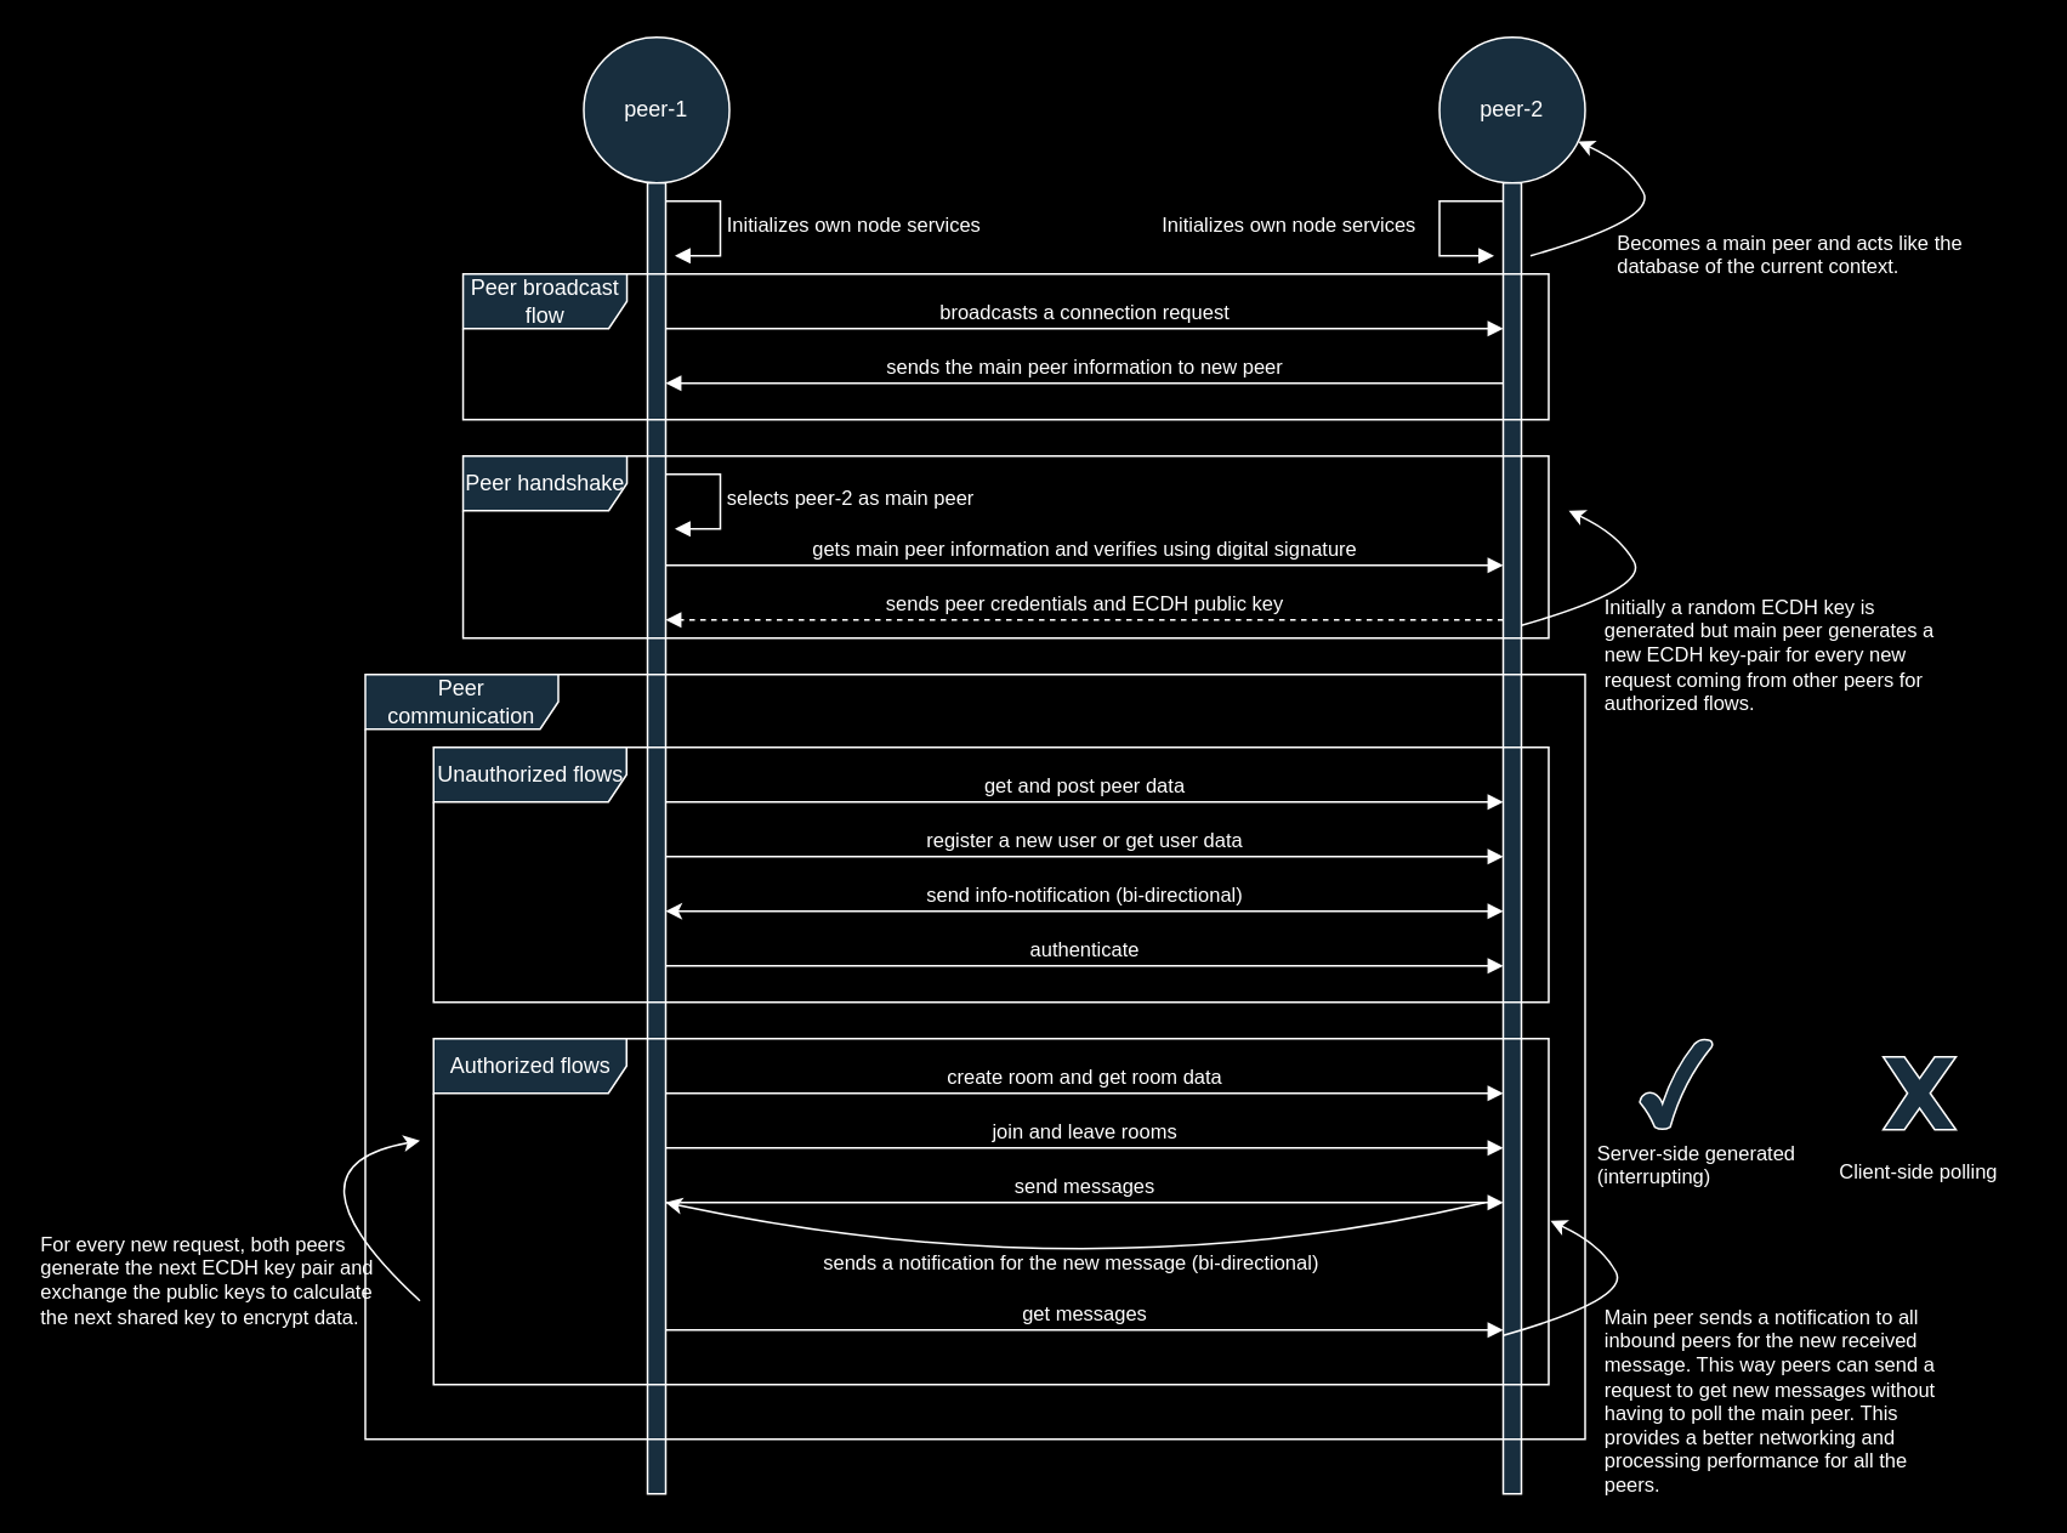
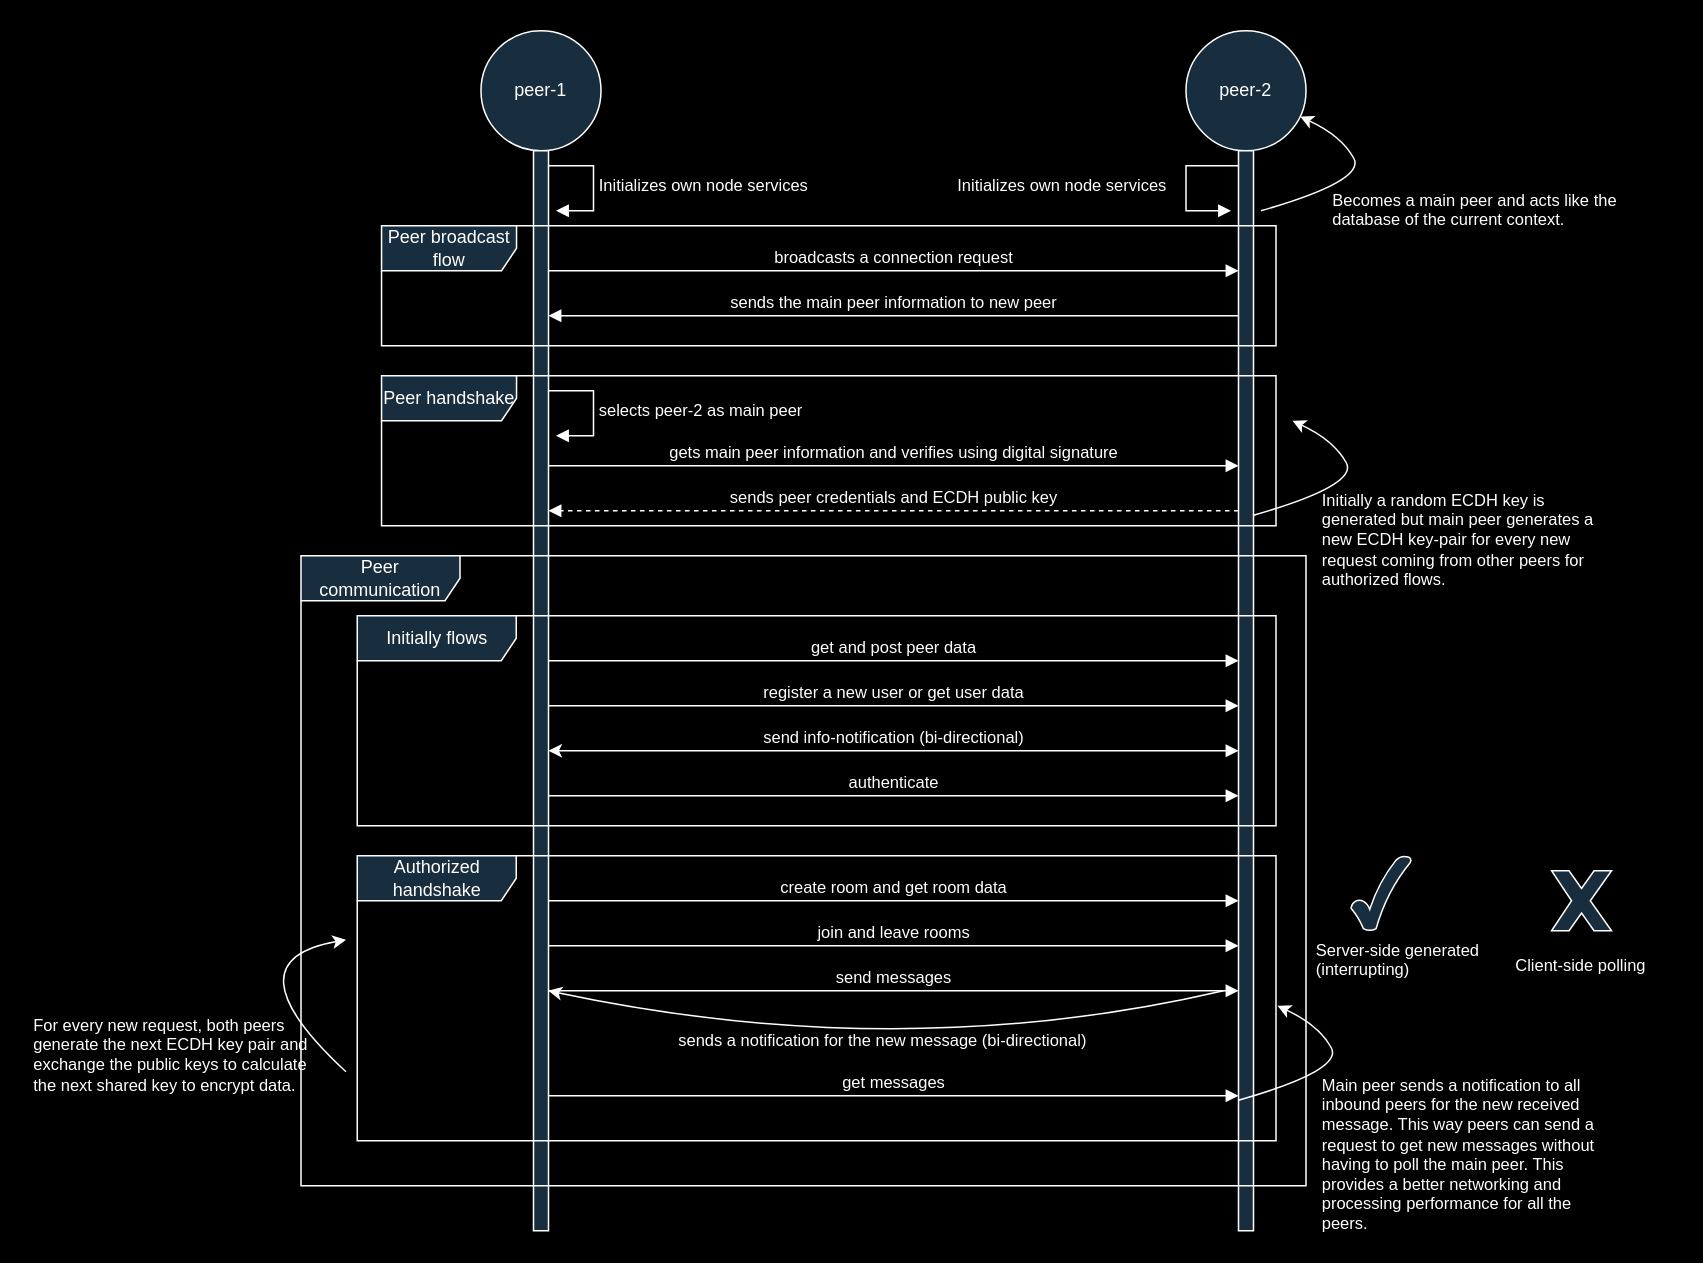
  <mxCell id="0" />
  <mxCell id="1" parent="0" />
  <mxCell id="2" value="peer-1" style="ellipse;whiteSpace=wrap;html=1;aspect=fixed;labelBackgroundColor=none;fillColor=#182E3E;strokeColor=#FFFFFF;fontColor=#FFFFFF;" parent="1" vertex="1"><mxGeometry x="320" y="20" width="80" height="80" as="geometry" /></mxCell>
  <mxCell id="3" value="peer-2" style="ellipse;whiteSpace=wrap;html=1;aspect=fixed;labelBackgroundColor=none;fillColor=#182E3E;strokeColor=#FFFFFF;fontColor=#FFFFFF;" parent="1" vertex="1"><mxGeometry x="790" y="20" width="80" height="80" as="geometry" /></mxCell>
  <mxCell id="4" value="broadcasts a connection request" style="html=1;verticalAlign=bottom;endArrow=block;curved=0;rounded=0;labelBackgroundColor=light-dark(#000000,#EDEDED);strokeColor=light-dark(#ffffff, #a0bcd2);fontColor=light-dark(#ffffff, #ededed);" parent="1" edge="1"><mxGeometry width="80" relative="1" as="geometry"><mxPoint x="365" y="180" as="sourcePoint" /><mxPoint x="825" y="180" as="targetPoint" /></mxGeometry></mxCell>
  <mxCell id="5" value="" style="html=1;points=[[0,0,0,0,5],[0,1,0,0,-5],[1,0,0,0,5],[1,1,0,0,-5]];perimeter=orthogonalPerimeter;outlineConnect=0;targetShapes=umlLifeline;portConstraint=eastwest;newEdgeStyle={&quot;curved&quot;:0,&quot;rounded&quot;:0};labelBackgroundColor=none;fillColor=#182E3E;strokeColor=#FFFFFF;fontColor=#FFFFFF;" parent="1" vertex="1"><mxGeometry x="355" y="100" width="10" height="720" as="geometry" /></mxCell>
  <mxCell id="6" value="" style="html=1;points=[[0,0,0,0,5],[0,1,0,0,-5],[1,0,0,0,5],[1,1,0,0,-5]];perimeter=orthogonalPerimeter;outlineConnect=0;targetShapes=umlLifeline;portConstraint=eastwest;newEdgeStyle={&quot;curved&quot;:0,&quot;rounded&quot;:0};labelBackgroundColor=none;fillColor=#182E3E;strokeColor=#FFFFFF;fontColor=#FFFFFF;" parent="1" vertex="1"><mxGeometry x="825" y="100" width="10" height="720" as="geometry" /></mxCell>
  <mxCell id="7" value="sends the main peer information to new peer" style="html=1;verticalAlign=bottom;endArrow=block;curved=0;rounded=0;labelBackgroundColor=none;strokeColor=light-dark(#ffffff, #a0bcd2);fontColor=light-dark(#ffffff, #ededed);" parent="1" edge="1"><mxGeometry width="80" relative="1" as="geometry"><mxPoint x="825" y="210" as="sourcePoint" /><mxPoint x="365" y="210" as="targetPoint" /></mxGeometry></mxCell>
  <mxCell id="8" value="Initializes own node services" style="html=1;align=left;spacingLeft=2;endArrow=block;rounded=0;edgeStyle=orthogonalEdgeStyle;curved=0;rounded=0;labelBackgroundColor=none;strokeColor=light-dark(#ffffff, #a0bcd2);fontColor=light-dark(#ffffff, #ededed);" parent="1" edge="1"><mxGeometry x="0.012" relative="1" as="geometry"><mxPoint x="365" y="110" as="sourcePoint" /><Array as="points"><mxPoint x="395" y="140" /></Array><mxPoint x="370" y="140" as="targetPoint" /><mxPoint as="offset" /></mxGeometry></mxCell>
  <mxCell id="9" value="" style="html=1;align=left;spacingLeft=2;endArrow=block;rounded=0;edgeStyle=orthogonalEdgeStyle;curved=0;rounded=0;labelBackgroundColor=none;strokeColor=light-dark(#ffffff, #a0bcd2);fontColor=default;" parent="1" edge="1"><mxGeometry relative="1" as="geometry"><mxPoint x="825" y="110" as="sourcePoint" /><Array as="points"><mxPoint x="790" y="110" /><mxPoint x="790" y="140" /></Array><mxPoint x="820" y="140" as="targetPoint" /></mxGeometry></mxCell>
  <mxCell id="10" value="Initializes own node services" style="text;whiteSpace=wrap;html=1;fontSize=11;labelBackgroundColor=none;fontColor=#FFFFFF;" parent="1" vertex="1"><mxGeometry x="636.14" y="110" width="164.43" height="20" as="geometry" /></mxCell>
  <mxCell id="11" value="Peer handshake " style="shape=umlFrame;whiteSpace=wrap;html=1;pointerEvents=0;width=90;height=30;labelBackgroundColor=none;fillColor=#182E3E;strokeColor=#FFFFFF;fontColor=#FFFFFF;" parent="1" vertex="1"><mxGeometry x="253.7" y="250" width="596.3" height="100" as="geometry" /></mxCell>
  <mxCell id="12" value="" style="curved=1;endArrow=classic;html=1;rounded=0;labelBackgroundColor=none;strokeColor=light-dark(#ffffff, #a0bcd2);fontColor=default;" parent="1" target="3" edge="1"><mxGeometry width="50" height="50" relative="1" as="geometry"><mxPoint x="840" y="140" as="sourcePoint" /><mxPoint x="880" y="80" as="targetPoint" /><Array as="points"><mxPoint x="910" y="120" /><mxPoint x="893.7" y="90" /></Array></mxGeometry></mxCell>
  <mxCell id="13" value="Becomes a main peer and acts like the database of the current context." style="text;whiteSpace=wrap;html=1;fontSize=11;labelBackgroundColor=none;fontColor=#FFFFFF;" parent="1" vertex="1"><mxGeometry x="885.57" y="120" width="194.43" height="20" as="geometry" /></mxCell>
  <mxCell id="14" value="Peer broadcast flow" style="shape=umlFrame;whiteSpace=wrap;html=1;pointerEvents=0;width=90;height=30;labelBackgroundColor=none;fillColor=#182E3E;strokeColor=#FFFFFF;fontColor=#FFFFFF;" parent="1" vertex="1"><mxGeometry x="253.7" y="150" width="596.3" height="80" as="geometry" /></mxCell>
  <mxCell id="15" value="gets main peer information and verifies using digital signature" style="html=1;verticalAlign=bottom;endArrow=block;curved=0;rounded=0;labelBackgroundColor=none;strokeColor=light-dark(#ffffff, #a0bcd2);fontColor=light-dark(#ffffff, #ededed);" parent="1" edge="1"><mxGeometry width="80" relative="1" as="geometry"><mxPoint x="365" y="310" as="sourcePoint" /><mxPoint x="825" y="310" as="targetPoint" /></mxGeometry></mxCell>
  <mxCell id="16" value="selects peer-2 as main peer" style="html=1;align=left;spacingLeft=2;endArrow=block;rounded=0;edgeStyle=orthogonalEdgeStyle;curved=0;rounded=0;labelBackgroundColor=none;strokeColor=light-dark(#ffffff, #a0bcd2);fontColor=light-dark(#ffffff, #ededed);" parent="1" edge="1"><mxGeometry x="0.012" relative="1" as="geometry"><mxPoint x="365" y="260" as="sourcePoint" /><Array as="points"><mxPoint x="395" y="290" /></Array><mxPoint x="370" y="290" as="targetPoint" /><mxPoint as="offset" /></mxGeometry></mxCell>
  <mxCell id="17" value="sends peer credentials and ECDH public key" style="html=1;verticalAlign=bottom;endArrow=block;curved=0;rounded=0;dashed=1;labelBackgroundColor=#000000;strokeColor=light-dark(#ffffff, #a0bcd2);fontColor=light-dark(#ffffff, #ededed);" parent="1" edge="1"><mxGeometry width="80" relative="1" as="geometry"><mxPoint x="825" y="340" as="sourcePoint" /><mxPoint x="365" y="340" as="targetPoint" /></mxGeometry></mxCell>
  <mxCell id="18" value="" style="curved=1;endArrow=classic;html=1;rounded=0;labelBackgroundColor=none;strokeColor=light-dark(#ffffff, #a0bcd2);fontColor=default;" parent="1" edge="1"><mxGeometry width="50" height="50" relative="1" as="geometry"><mxPoint x="835" y="343" as="sourcePoint" /><mxPoint x="861" y="280" as="targetPoint" /><Array as="points"><mxPoint x="905" y="323" /><mxPoint x="888.7" y="293" /></Array></mxGeometry></mxCell>
  <mxCell id="19" value="Initially a random ECDH key is generated but main peer generates a new ECDH key-pair for every new request coming from other peers for authorized flows." style="text;whiteSpace=wrap;html=1;fontSize=11;labelBackgroundColor=none;fontColor=#FFFFFF;" parent="1" vertex="1"><mxGeometry x="879.27" y="320" width="194.43" height="20" as="geometry" /></mxCell>
  <mxCell id="20" value="Peer communication " style="shape=umlFrame;whiteSpace=wrap;html=1;pointerEvents=0;width=106;height=30;labelBackgroundColor=none;fillColor=#182E3E;strokeColor=#FFFFFF;fontColor=#FFFFFF;" parent="1" vertex="1"><mxGeometry x="200" y="370" width="670" height="420" as="geometry" /></mxCell>
  <mxCell id="21" value="register a new user or get user data" style="html=1;verticalAlign=bottom;endArrow=block;curved=0;rounded=0;labelBackgroundColor=#000000;strokeColor=light-dark(#ffffff, #a0bcd2);fontColor=light-dark(#ffffff, #ededed);" parent="1" edge="1"><mxGeometry width="80" relative="1" as="geometry"><mxPoint x="365" y="470" as="sourcePoint" /><mxPoint x="825" y="470" as="targetPoint" /><mxPoint as="offset" /></mxGeometry></mxCell>
- <mxCell id="22" value="Unauthorized flows" style="shape=umlFrame;whiteSpace=wrap;html=1;pointerEvents=0;width=106;height=30;labelBackgroundColor=none;fillColor=#182E3E;strokeColor=#FFFFFF;fontColor=#FFFFFF;" parent="1" vertex="1"><mxGeometry x="237.5" y="410" width="612.5" height="140" as="geometry" /></mxCell>
+ <mxCell id="22" value="Initially flows" style="shape=umlFrame;whiteSpace=wrap;html=1;pointerEvents=0;width=106;height=30;labelBackgroundColor=none;fillColor=#182E3E;strokeColor=#FFFFFF;fontColor=#FFFFFF;" parent="1" vertex="1"><mxGeometry x="237.5" y="410" width="612.5" height="140" as="geometry" /></mxCell>
  <mxCell id="23" value="get and post peer data" style="html=1;verticalAlign=bottom;endArrow=block;curved=0;rounded=0;labelBackgroundColor=#000000;strokeColor=light-dark(#ffffff, #a0bcd2);fontColor=light-dark(#ffffff, #ededed);" parent="1" edge="1"><mxGeometry width="80" relative="1" as="geometry"><mxPoint x="365" y="440" as="sourcePoint" /><mxPoint x="825" y="440" as="targetPoint" /><mxPoint as="offset" /></mxGeometry></mxCell>
  <mxCell id="24" value="authenticate" style="html=1;verticalAlign=bottom;endArrow=block;curved=0;rounded=0;labelBackgroundColor=#000000;strokeColor=light-dark(#ffffff, #a0bcd2);fontColor=light-dark(#ffffff, #ededed);" parent="1" edge="1"><mxGeometry width="80" relative="1" as="geometry"><mxPoint x="365" y="530" as="sourcePoint" /><mxPoint x="825" y="530" as="targetPoint" /><mxPoint as="offset" /></mxGeometry></mxCell>
  <mxCell id="25" value="send info-notification (bi-directional)" style="html=1;verticalAlign=bottom;endArrow=block;curved=0;rounded=0;startArrow=classic;startFill=1;labelBackgroundColor=#000000;strokeColor=light-dark(#ffffff, #a0bcd2);fontColor=light-dark(#ffffff, #ededed);" parent="1" edge="1"><mxGeometry width="80" relative="1" as="geometry"><mxPoint x="365" y="500" as="sourcePoint" /><mxPoint x="825" y="500" as="targetPoint" /><mxPoint as="offset" /></mxGeometry></mxCell>
- <mxCell id="26" value="Authorized flows" style="shape=umlFrame;whiteSpace=wrap;html=1;pointerEvents=0;width=106;height=30;labelBackgroundColor=none;fillColor=#182E3E;strokeColor=#FFFFFF;fontColor=#FFFFFF;" parent="1" vertex="1"><mxGeometry x="237.5" y="570" width="612.5" height="190" as="geometry" /></mxCell>
+ <mxCell id="26" value="Authorized handshake" style="shape=umlFrame;whiteSpace=wrap;html=1;pointerEvents=0;width=106;height=30;labelBackgroundColor=none;fillColor=#182E3E;strokeColor=#FFFFFF;fontColor=#FFFFFF;" parent="1" vertex="1"><mxGeometry x="237.5" y="570" width="612.5" height="190" as="geometry" /></mxCell>
  <mxCell id="27" value="create room and get room data" style="html=1;verticalAlign=bottom;endArrow=block;curved=0;rounded=0;labelBackgroundColor=#000000;strokeColor=light-dark(#ffffff, #a0bcd2);fontColor=light-dark(#ffffff, #ededed);" parent="1" edge="1"><mxGeometry width="80" relative="1" as="geometry"><mxPoint x="365" y="600" as="sourcePoint" /><mxPoint x="825" y="600" as="targetPoint" /><mxPoint as="offset" /></mxGeometry></mxCell>
  <mxCell id="28" value="join and leave rooms" style="html=1;verticalAlign=bottom;endArrow=block;curved=0;rounded=0;labelBackgroundColor=#000000;strokeColor=light-dark(#ffffff, #a0bcd2);fontColor=light-dark(#ffffff, #ededed);" parent="1" edge="1"><mxGeometry width="80" relative="1" as="geometry"><mxPoint x="365" y="630" as="sourcePoint" /><mxPoint x="825" y="630" as="targetPoint" /><mxPoint as="offset" /></mxGeometry></mxCell>
  <mxCell id="29" value="send messages" style="html=1;verticalAlign=bottom;endArrow=block;curved=0;rounded=0;labelBackgroundColor=#000000;strokeColor=light-dark(#ffffff, #a0bcd2);fontColor=light-dark(#ffffff, #ededed);" parent="1" edge="1"><mxGeometry width="80" relative="1" as="geometry"><mxPoint x="365" y="660" as="sourcePoint" /><mxPoint x="825" y="660" as="targetPoint" /><mxPoint as="offset" /></mxGeometry></mxCell>
  <mxCell id="30" value="" style="curved=1;endArrow=classic;html=1;rounded=0;labelBackgroundColor=none;strokeColor=light-dark(#ffffff, #a0bcd2);fontColor=light-dark(#ffffff, #ededed);" parent="1" edge="1"><mxGeometry width="50" height="50" relative="1" as="geometry"><mxPoint x="815" y="660" as="sourcePoint" /><mxPoint x="365" y="660" as="targetPoint" /><Array as="points"><mxPoint x="600" y="710" /></Array></mxGeometry></mxCell>
  <mxCell id="31" value="sends a notification for the new message (bi-directional)" style="text;whiteSpace=wrap;html=1;fontSize=11;labelBackgroundColor=#000000;fontColor=#FFFFFF;" parent="1" vertex="1"><mxGeometry x="450" y="680" width="300" height="20" as="geometry" /></mxCell>
  <mxCell id="32" value="get messages" style="html=1;verticalAlign=bottom;endArrow=block;curved=0;rounded=0;labelBackgroundColor=#000000;strokeColor=light-dark(#ffffff, #a0bcd2);fontColor=light-dark(#ffffff, #ededed);" parent="1" edge="1"><mxGeometry width="80" relative="1" as="geometry"><mxPoint x="365" y="730" as="sourcePoint" /><mxPoint x="825" y="730" as="targetPoint" /><mxPoint as="offset" /></mxGeometry></mxCell>
  <mxCell id="33" value="" style="curved=1;endArrow=classic;html=1;rounded=0;labelBackgroundColor=none;strokeColor=light-dark(#ffffff, #a0bcd2);fontColor=default;" parent="1" edge="1"><mxGeometry width="50" height="50" relative="1" as="geometry"><mxPoint x="825" y="733" as="sourcePoint" /><mxPoint x="851" y="670" as="targetPoint" /><Array as="points"><mxPoint x="895" y="713" /><mxPoint x="878.7" y="683" /></Array></mxGeometry></mxCell>
  <mxCell id="34" value="Main peer sends a notification to all inbound peers for the new received message. This way peers can send a request to get new messages without having to poll the main peer. This provides a better networking and processing performance for all the peers. " style="text;whiteSpace=wrap;html=1;fontSize=11;labelBackgroundColor=none;fontColor=#FFFFFF;" parent="1" vertex="1"><mxGeometry x="879.27" y="710" width="194.43" height="110" as="geometry" /></mxCell>
  <mxCell id="35" value="" style="verticalLabelPosition=bottom;verticalAlign=top;html=1;shape=mxgraph.basic.tick;fillColor=#182E3E;strokeColor=#FFFFFF;labelBackgroundColor=none;fontColor=#FFFFFF;" parent="1" vertex="1"><mxGeometry x="900" y="570" width="40" height="50" as="geometry" /></mxCell>
  <mxCell id="36" value="" style="verticalLabelPosition=bottom;verticalAlign=top;html=1;shape=mxgraph.basic.x;fillColor=#182E3E;strokeColor=#FFFFFF;labelBackgroundColor=none;fontColor=#FFFFFF;" parent="1" vertex="1"><mxGeometry x="1033.7" y="580" width="40" height="40" as="geometry" /></mxCell>
  <mxCell id="37" value="Server-side generated (interrupting)" style="text;whiteSpace=wrap;html=1;fontSize=11;labelBackgroundColor=none;fontColor=#FFFFFF;" parent="1" vertex="1"><mxGeometry x="875" y="620" width="125" height="20" as="geometry" /></mxCell>
  <mxCell id="38" value="Client-side polling" style="text;whiteSpace=wrap;html=1;fontSize=11;labelBackgroundColor=none;fontColor=#FFFFFF;" parent="1" vertex="1"><mxGeometry x="1007.5" y="630" width="105" height="20" as="geometry" /></mxCell>
  <mxCell id="39" value="" style="curved=1;endArrow=classic;html=1;rounded=0;labelBackgroundColor=none;strokeColor=light-dark(#ffffff, #a0bcd2);fontColor=default;" parent="1" edge="1"><mxGeometry width="50" height="50" relative="1" as="geometry"><mxPoint x="230" y="714" as="sourcePoint" /><mxPoint x="230" y="626" as="targetPoint" /><Array as="points"><mxPoint x="150" y="640" /></Array></mxGeometry></mxCell>
  <mxCell id="40" value="For every new request, both peers generate the next ECDH key pair and exchange the public keys to calculate the next shared key to encrypt data." style="text;whiteSpace=wrap;html=1;fontSize=11;labelBackgroundColor=none;fontColor=#FFFFFF;" parent="1" vertex="1"><mxGeometry x="20" y="670" width="194.43" height="20" as="geometry" /></mxCell>
